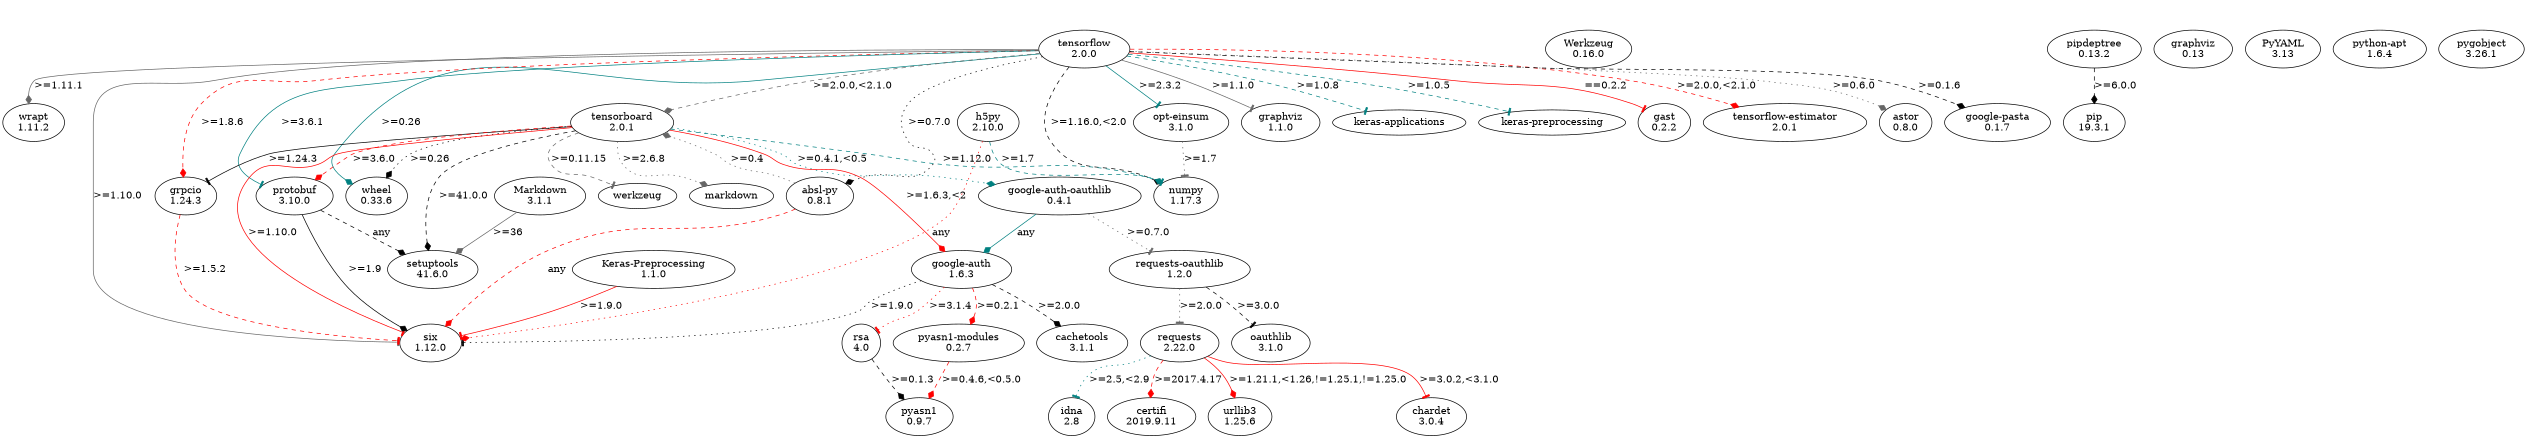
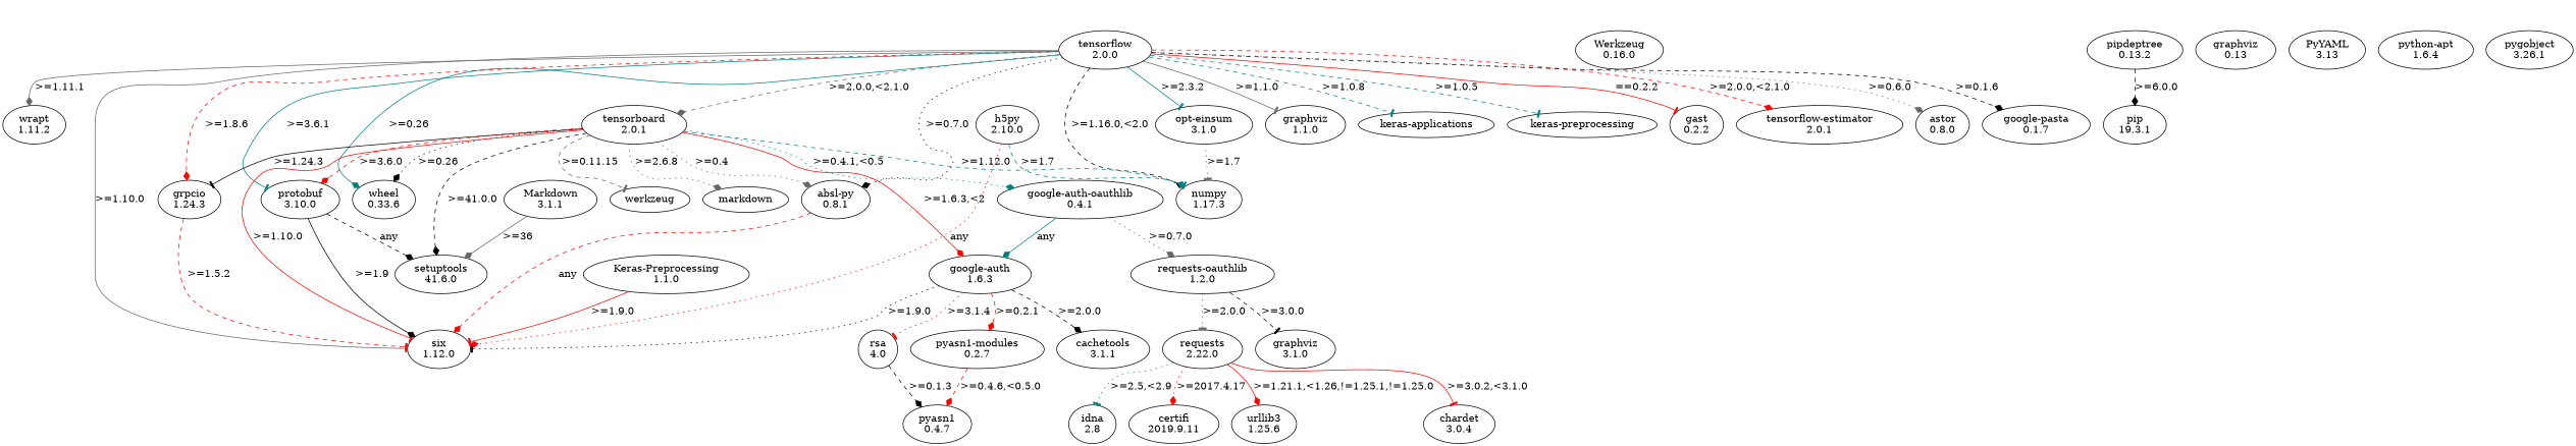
  digraph {
    edge [arrowhead=diamond color=red style=dashed]
    n1 [label="wrapt\n1.11.2"]
    n2 [label="wheel\n0.33.6"]
    n3 [label="Werkzeug\n0.16.0"]
    n4 [label="urllib3\n1.25.6"]
    n5 [label="graphviz\n1.1.0"]
    n6 [label="tensorflow\n2.0.0"]
    n7 [label="opt-einsum\n3.1.0"]
    "keras-applications"
    n9 [label="tensorboard\n2.0.1"]
    "keras-preprocessing"
    n11 [label="gast\n0.2.2"]
    n12 [label="tensorflow-estimator\n2.0.1"]
    n13 [label="astor\n0.8.0"]
    n14 [label="absl-py\n0.8.1"]
    n15 [label="six\n1.12.0"]
    n16 [label="grpcio\n1.24.3"]
    n17 [label="numpy\n1.17.3"]
    n18 [label="protobuf\n3.10.0"]
    n19 [label="google-pasta\n0.1.7"]
    n20 [label="google-auth-oauthlib\n0.4.1"]
    n21 [label="setuptools\n41.6.0"]
    werkzeug
    n23 [label="google-auth\n1.6.3"]
    markdown
    n25 [label="requests-oauthlib\n1.2.0"]
    n26 [label="rsa\n4.0"]
    n27 [label="pyasn1-modules\n0.2.7"]
    n28 [label="cachetools\n3.1.1"]
    n29 [label="requests\n2.22.0"]
-   n30 [label="oauthlib\n3.1.0"]
-   n31 [label="pyasn1\n0.9.7"]
+   n30 [label="graphviz\n3.1.0"]
+   n31 [label="pyasn1\n0.4.7"]
    n32 [label="chardet\n3.0.4"]
    n33 [label="idna\n2.8"]
    n34 [label="certifi\n2019.9.11"]
    n35 [label="pipdeptree\n0.13.2"]
    n36 [label="pip\n19.3.1"]
    n37 [label="Markdown\n3.1.1"]
    n38 [label="Keras-Preprocessing\n1.1.0"]
    n39 [label="h5py\n2.10.0"]
    n40 [label="graphviz\n0.13"]
    n41 [label="PyYAML\n3.13"]
    n42 [label="python-apt\n1.6.4"]
    n43 [label="pygobject\n3.26.1"]
    n6 -> n1 [color=gray40 label=">=1.11.1" style=solid]
    n6 -> n2 [color=teal label=">=0.26" style=solid]
    n6 -> n5 [arrowhead=tee color=gray40 label=">=1.1.0" style=solid]
    n6 -> n7 [arrowhead=tee color=teal label=">=2.3.2" style=solid]
    n6 -> "keras-applications" [arrowhead=tee color=teal label=">=1.0.8"]
    n6 -> n9 [color=gray40 label=">=2.0.0,<2.1.0"]
    n6 -> "keras-preprocessing" [arrowhead=tee color=teal label=">=1.0.5"]
    n6 -> n11 [arrowhead=tee label="==0.2.2" style=solid]
    n6 -> n12 [label=">=2.0.0,<2.1.0"]
    n6 -> n13 [color=gray40 label=">=0.6.0" style=dotted]
    n6 -> n14 [color=black label=">=0.7.0" style=dotted]
    n6 -> n15 [arrowhead=tee color=gray40 label=">=1.10.0" style=solid]
    n6 -> n16 [label=">=1.8.6"]
    n6 -> n17 [color=black label=">=1.16.0,<2.0"]
    n6 -> n18 [arrowhead=tee color=teal label=">=3.6.1" style=solid]
    n6 -> n19 [color=black label=">=0.1.6"]
    n7 -> n17 [arrowhead=tee color=gray40 label=">=1.7" style=dotted]
    n9 -> n2 [color=black label=">=0.26" style=dotted]
-   n14 -> n9 [color=gray40 label=">=0.4" style=dotted]
+   n9 -> n14 [color=gray40 label=">=0.4" style=dotted]
    n9 -> n15 [arrowhead=tee label=">=1.10.0" style=solid]
    n9 -> n16 [arrowhead=tee color=black label=">=1.24.3" style=solid]
    n9 -> n17 [arrowhead=tee color=teal label=">=1.12.0"]
    n9 -> n18 [label=">=3.6.0"]
    n9 -> n20 [color=teal label=">=0.4.1,<0.5" style=dotted]
    n9 -> n21 [color=black label=">=41.0.0"]
    n9 -> werkzeug [arrowhead=tee color=gray40 label=">=0.11.15"]
    n9 -> n23 [label=">=1.6.3,<2" style=solid]
    n9 -> markdown [color=gray40 label=">=2.6.8" style=dotted]
    n14 -> n15 [label=any]
    n16 -> n15 [arrowhead=tee label=">=1.5.2"]
    n18 -> n15 [color=black label=">=1.9" style=solid]
    n18 -> n21 [color=black label=any]
    n20 -> n23 [color=teal label=any style=solid]
-   n20 -> n25 [arrowhead=tee color=gray40 label=">=0.7.0" style=dotted]
+   n20 -> n25 [color=gray40 label=">=0.7.0" style=dotted]
    n23 -> n15 [arrowhead=tee color=black label=">=1.9.0" style=dotted]
    n23 -> n26 [arrowhead=tee label=">=3.1.4" style=dotted]
    n23 -> n27 [label=">=0.2.1"]
    n23 -> n28 [color=black label=">=2.0.0"]
    n25 -> n29 [arrowhead=tee color=gray40 label=">=2.0.0" style=dotted]
    n25 -> n30 [arrowhead=tee color=black label=">=3.0.0"]
    n26 -> n31 [color=black label=">=0.1.3"]
    n27 -> n31 [label=">=0.4.6,<0.5.0"]
    n29 -> n4 [label=">=1.21.1,<1.26,!=1.25.1,!=1.25.0" style=solid]
    n29 -> n32 [arrowhead=tee label=">=3.0.2,<3.1.0" style=solid]
    n29 -> n33 [arrowhead=tee color=teal label=">=2.5,<2.9" style=dotted]
-   n29 -> n34 [label=">=2017.4.17"]
+   n29 -> n34 [label=">=2017.4.17" style=dotted]
    n35 -> n36 [color=black label=">=6.0.0"]
    n37 -> n21 [color=gray40 label=">=36" style=solid]
    n38 -> n15 [arrowhead=tee label=">=1.9.0" style=solid]
    n39 -> n15 [label=any style=dotted]
    n39 -> n17 [color=teal label=">=1.7"]
  }
